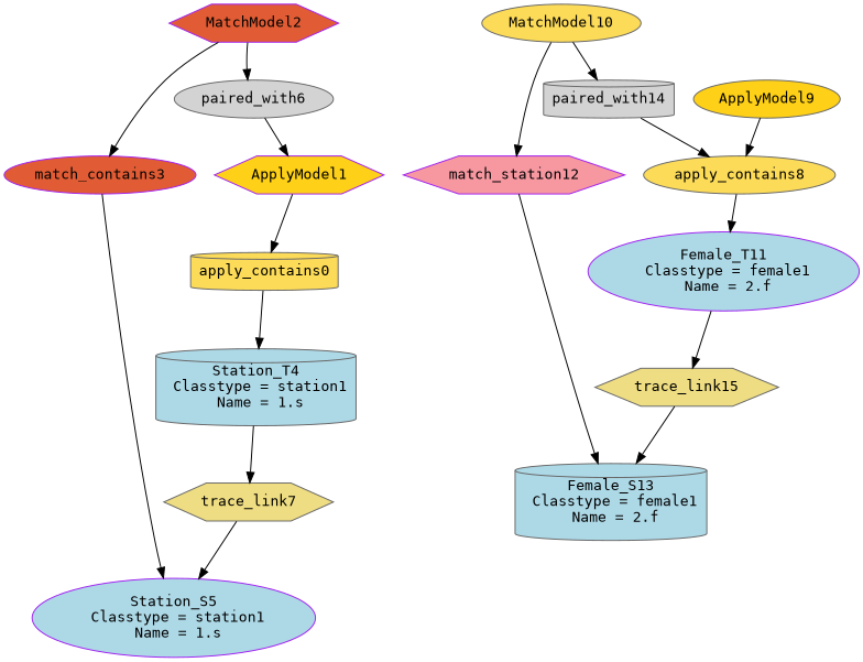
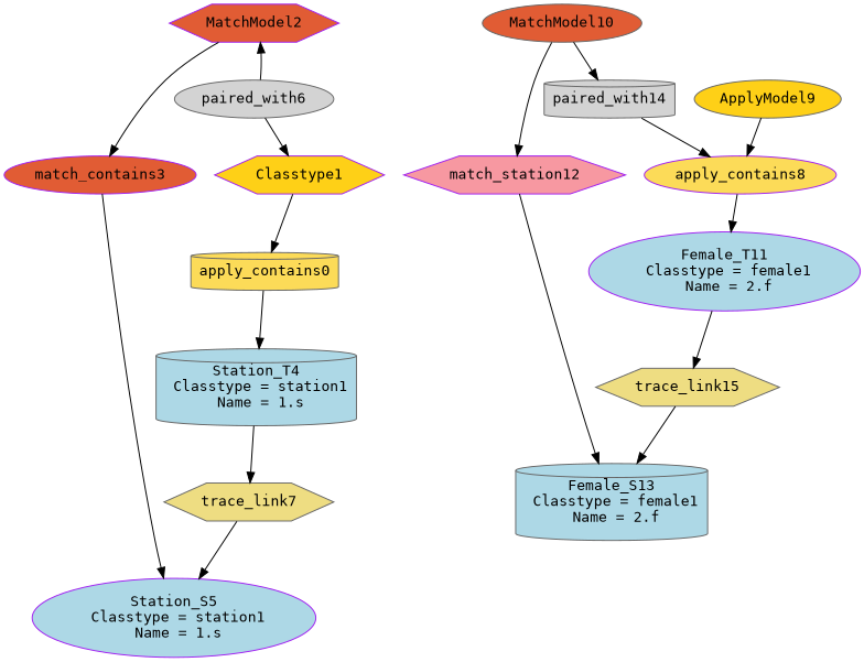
  digraph {
    fontname="DejaVu Sans Mono"
    node [color=gray40 fillcolor=lightblue fontname="DejaVu Sans Mono" shape=ellipse style=filled]
    edge [fontname="DejaVu Sans Mono"]
    apply_contains0 [fillcolor="#FCDB58" shape=cylinder]
    "Station_T4\n Classtype = station1\n Name = 1.s" [shape=cylinder]
    trace_link7 [fillcolor=lightgoldenrod shape=hexagon]
-   ApplyModel1 [color=purple fillcolor="#FED017" shape=hexagon]
+   ApplyModel1 [color=purple fillcolor="#FED017" shape=hexagon label=Classtype1]
    MatchModel2 [color=purple fillcolor="#E15C34" shape=hexagon]
    match_contains3 [color=purple fillcolor="#E15C34"]
    paired_with6 [fillcolor=lightgray]
    "Station_S5\n Classtype = station1\n Name = 1.s" [color=purple]
-   apply_contains8 [fillcolor="#FCDB58"]
+   apply_contains8 [color=purple fillcolor="#FCDB58"]
    "Female_T11\n Classtype = female1\n Name = 2.f" [color=purple]
    trace_link15 [fillcolor=lightgoldenrod shape=hexagon]
    ApplyModel9 [fillcolor="#FED017"]
-   MatchModel10 [fillcolor="#FCDB58"]
+   MatchModel10 [fillcolor="#E15C34"]
    n14 [color=purple fillcolor="#F798A1" label=match_station12 shape=hexagon]
    paired_with14 [fillcolor=lightgray shape=cylinder]
    "Female_S13\n Classtype = female1\n Name = 2.f" [shape=cylinder]
    apply_contains0 -> "Station_T4\n Classtype = station1\n Name = 1.s"
    "Station_T4\n Classtype = station1\n Name = 1.s" -> trace_link7
    trace_link7 -> "Station_S5\n Classtype = station1\n Name = 1.s"
    ApplyModel1 -> apply_contains0
    MatchModel2 -> match_contains3
-   MatchModel2 -> paired_with6
+   paired_with6 -> MatchModel2
    match_contains3 -> "Station_S5\n Classtype = station1\n Name = 1.s"
    paired_with6 -> ApplyModel1
    apply_contains8 -> "Female_T11\n Classtype = female1\n Name = 2.f"
    "Female_T11\n Classtype = female1\n Name = 2.f" -> trace_link15
    trace_link15 -> "Female_S13\n Classtype = female1\n Name = 2.f"
    ApplyModel9 -> apply_contains8
    MatchModel10 -> n14
    MatchModel10 -> paired_with14
    n14 -> "Female_S13\n Classtype = female1\n Name = 2.f"
    paired_with14 -> apply_contains8
  }
